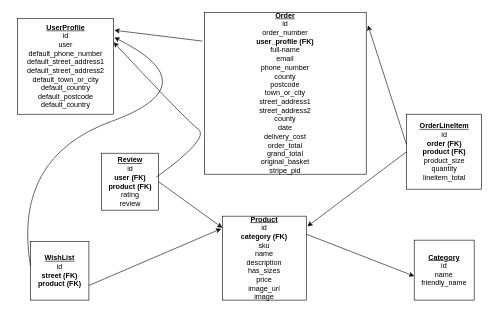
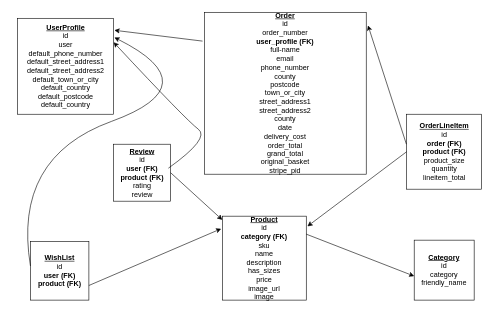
  <mxCell id="0" />
  <mxCell id="1" parent="0" />
- <mxCell id="2" value="&lt;b&gt;&lt;u&gt;WishList&lt;/u&gt;&lt;/b&gt;&lt;br&gt;id&lt;br&gt;&lt;b&gt;street (FK)&lt;br&gt;product (FK)&lt;/b&gt;" style="whiteSpace=wrap;html=1;aspect=fixed;" vertex="1" parent="1"><mxGeometry x="50" y="402.5" width="97.5" height="97.5" as="geometry" /></mxCell>
+ <mxCell id="2" value="&lt;b&gt;&lt;u&gt;WishList&lt;/u&gt;&lt;/b&gt;&lt;br&gt;id&lt;br&gt;&lt;b&gt;user (FK)&lt;br&gt;product (FK)&lt;/b&gt;" style="whiteSpace=wrap;html=1;aspect=fixed;" vertex="1" parent="1"><mxGeometry x="50" y="402.5" width="97.5" height="97.5" as="geometry" /></mxCell>
  <mxCell id="3" value="&lt;b&gt;&lt;u&gt;Product&lt;/u&gt;&lt;/b&gt;&lt;br&gt;id&lt;br&gt;&lt;b&gt;category (FK)&lt;/b&gt;&lt;br&gt;sku&lt;br&gt;name&lt;br&gt;description&lt;br&gt;has_sizes&lt;br&gt;price&lt;br&gt;image_url&lt;br&gt;image" style="whiteSpace=wrap;html=1;aspect=fixed;" vertex="1" parent="1"><mxGeometry x="370" y="360" width="140" height="140" as="geometry" /></mxCell>
- <mxCell id="4" value="&lt;b&gt;&lt;u&gt;Category&lt;/u&gt;&lt;/b&gt;&lt;br&gt;id&lt;br&gt;name&lt;br&gt;friendly_name" style="whiteSpace=wrap;html=1;aspect=fixed;" vertex="1" parent="1"><mxGeometry x="690" y="400" width="100" height="100" as="geometry" /></mxCell>
+ <mxCell id="4" value="&lt;b&gt;&lt;u&gt;Category&lt;/u&gt;&lt;/b&gt;&lt;br&gt;id&lt;br&gt;category&lt;br&gt;friendly_name" style="whiteSpace=wrap;html=1;aspect=fixed;" vertex="1" parent="1"><mxGeometry x="690" y="400" width="100" height="100" as="geometry" /></mxCell>
  <mxCell id="5" value="&lt;u&gt;OrderLineItem&lt;br&gt;&lt;/u&gt;&lt;span style=&quot;font-weight: normal&quot;&gt;id&lt;/span&gt;&lt;br&gt;order (FK)&lt;br&gt;product (FK)&lt;br&gt;&lt;span style=&quot;font-weight: normal&quot;&gt;product_size&lt;/span&gt;&lt;br&gt;&lt;span style=&quot;font-weight: normal&quot;&gt;quantity&lt;/span&gt;&lt;br&gt;&lt;span style=&quot;font-weight: normal&quot;&gt;lineitem_total&lt;/span&gt;" style="whiteSpace=wrap;html=1;aspect=fixed;fontStyle=1" vertex="1" parent="1"><mxGeometry x="677.5" y="190" width="125" height="125" as="geometry" /></mxCell>
  <mxCell id="6" value="&lt;u style=&quot;font-weight: bold&quot;&gt;Order&lt;/u&gt;&lt;br&gt;id&lt;br&gt;order_number&lt;br&gt;&lt;b&gt;user_profile (FK)&lt;br&gt;&lt;/b&gt;full-name&lt;br&gt;email&lt;br&gt;phone_number&lt;br&gt;county&lt;br&gt;postcode&lt;br&gt;town_or_city&lt;br&gt;street_address1&lt;br&gt;street_address2&lt;br&gt;county&lt;br&gt;date&lt;br&gt;delivery_cost&lt;br&gt;order_total&lt;br&gt;grand_total&lt;br&gt;original_basket&lt;br&gt;stripe_pid" style="whiteSpace=wrap;html=1;aspect=fixed;" vertex="1" parent="1"><mxGeometry x="340" y="20" width="270" height="270" as="geometry" /></mxCell>
  <mxCell id="7" value="&lt;u style=&quot;font-weight: bold&quot;&gt;UserProfile&lt;/u&gt;&lt;br&gt;id&lt;br&gt;user&lt;br&gt;default_phone_number&lt;br&gt;default_street_address1&lt;br&gt;default_street_address2&lt;br&gt;default_town_or_city&lt;br&gt;default_country&lt;br&gt;default_postcode&lt;br&gt;default_country" style="whiteSpace=wrap;html=1;aspect=fixed;" vertex="1" parent="1"><mxGeometry x="28.75" y="30" width="160" height="160" as="geometry" /></mxCell>
- <mxCell id="8" value="&lt;u style=&quot;font-weight: bold&quot;&gt;Review&lt;/u&gt;&lt;br&gt;id&lt;br&gt;&lt;b&gt;user (FK)&lt;br&gt;product (FK)&lt;/b&gt;&lt;br&gt;rating&lt;br&gt;review" style="whiteSpace=wrap;html=1;aspect=fixed;" vertex="1" parent="1"><mxGeometry x="168.75" y="255" width="95" height="95" as="geometry" /></mxCell>
+ <mxCell id="8" value="&lt;u style=&quot;font-weight: bold&quot;&gt;Review&lt;/u&gt;&lt;br&gt;id&lt;br&gt;&lt;b&gt;user (FK)&lt;br&gt;product (FK)&lt;/b&gt;&lt;br&gt;rating&lt;br&gt;review" style="whiteSpace=wrap;html=1;aspect=fixed;" vertex="1" parent="1"><mxGeometry x="188.75" y="240" width="95" height="95" as="geometry" /></mxCell>
  <mxCell id="9" value="" style="endArrow=classic;html=1;rounded=0;" edge="1" parent="1"><mxGeometry width="50" height="50" relative="1" as="geometry"><mxPoint x="510" y="390" as="sourcePoint" /><mxPoint x="690" y="460" as="targetPoint" /><Array as="points" /></mxGeometry></mxCell>
  <mxCell id="10" value="" style="endArrow=classic;html=1;rounded=0;entryX=1.014;entryY=0.121;entryDx=0;entryDy=0;entryPerimeter=0;exitX=0;exitY=0.5;exitDx=0;exitDy=0;" edge="1" parent="1" source="5" target="3"><mxGeometry width="50" height="50" relative="1" as="geometry"><mxPoint x="400" y="340" as="sourcePoint" /><mxPoint x="450" y="290" as="targetPoint" /></mxGeometry></mxCell>
  <mxCell id="11" value="" style="endArrow=classic;html=1;rounded=0;entryX=1.011;entryY=0.081;entryDx=0;entryDy=0;entryPerimeter=0;exitX=-0.004;exitY=0.4;exitDx=0;exitDy=0;exitPerimeter=0;" edge="1" parent="1" source="5" target="6"><mxGeometry width="50" height="50" relative="1" as="geometry"><mxPoint x="400" y="340" as="sourcePoint" /><mxPoint x="450" y="290" as="targetPoint" /></mxGeometry></mxCell>
  <mxCell id="12" value="" style="endArrow=classic;html=1;rounded=0;exitX=-0.011;exitY=0.178;exitDx=0;exitDy=0;exitPerimeter=0;" edge="1" parent="1" source="6"><mxGeometry width="50" height="50" relative="1" as="geometry"><mxPoint x="400" y="240" as="sourcePoint" /><mxPoint x="190" y="50" as="targetPoint" /></mxGeometry></mxCell>
  <mxCell id="13" value="" style="endArrow=classic;html=1;rounded=0;exitX=1;exitY=0.75;exitDx=0;exitDy=0;entryX=-0.014;entryY=0.15;entryDx=0;entryDy=0;entryPerimeter=0;" edge="1" parent="1" source="2" target="3"><mxGeometry width="50" height="50" relative="1" as="geometry"><mxPoint x="400" y="340" as="sourcePoint" /><mxPoint x="450" y="290" as="targetPoint" /></mxGeometry></mxCell>
  <mxCell id="14" value="" style="endArrow=classic;html=1;rounded=0;exitX=1;exitY=0.5;exitDx=0;exitDy=0;" edge="1" parent="1" source="8" target="3"><mxGeometry width="50" height="50" relative="1" as="geometry"><mxPoint x="400" y="340" as="sourcePoint" /><mxPoint x="450" y="290" as="targetPoint" /></mxGeometry></mxCell>
  <mxCell id="15" value="" style="curved=1;endArrow=classic;html=1;rounded=0;entryX=1;entryY=0.25;entryDx=0;entryDy=0;exitX=0.961;exitY=0.421;exitDx=0;exitDy=0;exitPerimeter=0;" edge="1" parent="1" source="8" target="7"><mxGeometry width="50" height="50" relative="1" as="geometry"><mxPoint x="290" y="280" as="sourcePoint" /><mxPoint x="450" y="190" as="targetPoint" /><Array as="points"><mxPoint x="350" y="230" /><mxPoint x="310" y="200" /></Array></mxGeometry></mxCell>
  <mxCell id="16" value="" style="curved=1;endArrow=classic;html=1;rounded=0;" edge="1" parent="1"><mxGeometry width="50" height="50" relative="1" as="geometry"><mxPoint x="50" y="443" as="sourcePoint" /><mxPoint x="190" y="62" as="targetPoint" /><Array as="points"><mxPoint x="20" y="262" /><mxPoint x="350" y="142" /></Array></mxGeometry></mxCell>
